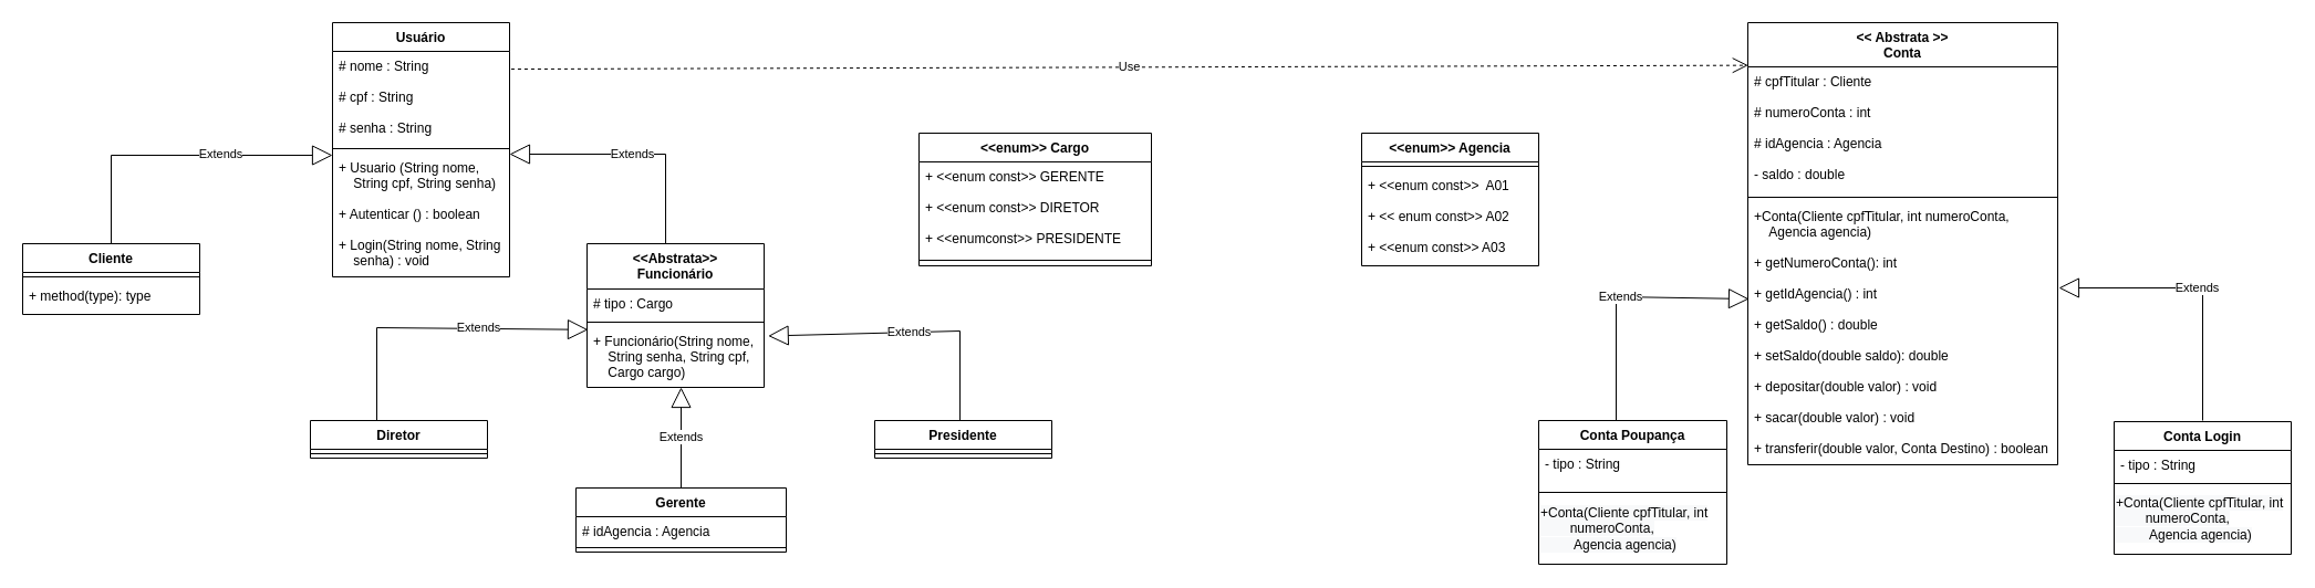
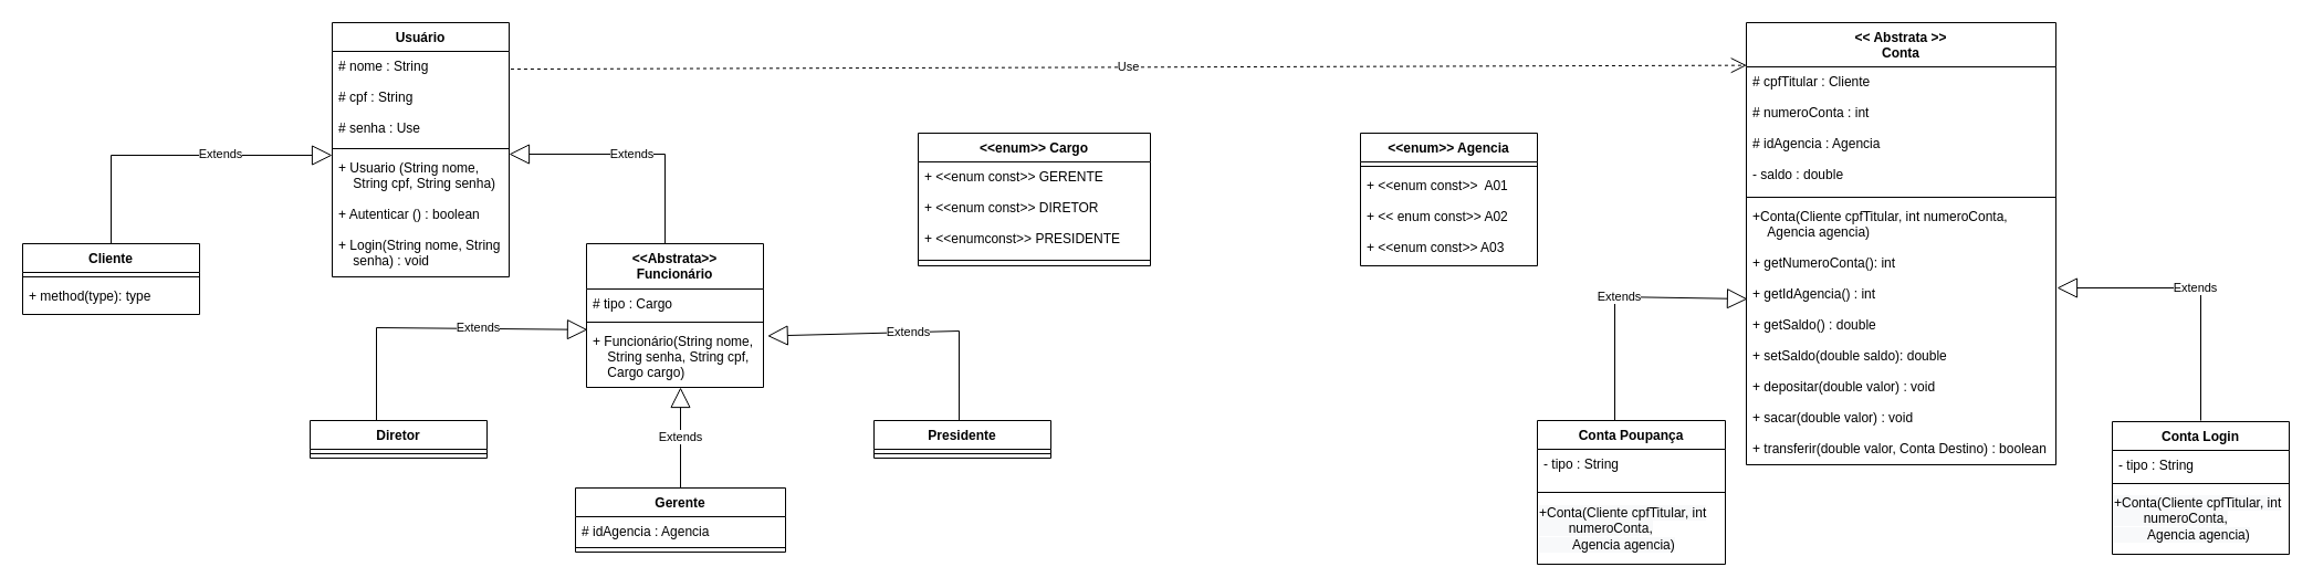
  <mxCell id="0" />
  <mxCell id="1" parent="0" />
  <mxCell id="2" value="Usuário" style="swimlane;fontStyle=1;align=center;verticalAlign=top;childLayout=stackLayout;horizontal=1;startSize=26;horizontalStack=0;resizeParent=1;resizeParentMax=0;resizeLast=0;collapsible=1;marginBottom=0;" parent="1" vertex="1"><mxGeometry x="300" y="20" width="160" height="230" as="geometry" /></mxCell>
- <mxCell id="3" value="# nome : String&#10;&#10;# cpf : String&#10;&#10;# senha : String" style="text;strokeColor=none;fillColor=none;align=left;verticalAlign=top;spacingLeft=4;spacingRight=4;overflow=hidden;rotatable=0;points=[[0,0.5],[1,0.5]];portConstraint=eastwest;" parent="2" vertex="1"><mxGeometry y="26" width="160" height="84" as="geometry" /></mxCell>
+ <mxCell id="3" value="# nome : String&#10;&#10;# cpf : String&#10;&#10;# senha : Use" style="text;strokeColor=none;fillColor=none;align=left;verticalAlign=top;spacingLeft=4;spacingRight=4;overflow=hidden;rotatable=0;points=[[0,0.5],[1,0.5]];portConstraint=eastwest;" parent="2" vertex="1"><mxGeometry y="26" width="160" height="84" as="geometry" /></mxCell>
  <mxCell id="4" value="" style="line;strokeWidth=1;fillColor=none;align=left;verticalAlign=middle;spacingTop=-1;spacingLeft=3;spacingRight=3;rotatable=0;labelPosition=right;points=[];portConstraint=eastwest;" parent="2" vertex="1"><mxGeometry y="110" width="160" height="8" as="geometry" /></mxCell>
  <mxCell id="5" value="+ Usuario (String nome, &#10;    String cpf, String senha)&#10;&#10;+ Autenticar () : boolean&#10;&#10;+ Login(String nome, String&#10;    senha) : void" style="text;strokeColor=none;fillColor=none;align=left;verticalAlign=top;spacingLeft=4;spacingRight=4;overflow=hidden;rotatable=0;points=[[0,0.5],[1,0.5]];portConstraint=eastwest;" parent="2" vertex="1"><mxGeometry y="118" width="160" height="112" as="geometry" /></mxCell>
  <mxCell id="6" value="Cliente&#10;" style="swimlane;fontStyle=1;align=center;verticalAlign=top;childLayout=stackLayout;horizontal=1;startSize=26;horizontalStack=0;resizeParent=1;resizeParentMax=0;resizeLast=0;collapsible=1;marginBottom=0;" parent="1" vertex="1"><mxGeometry x="20" y="220" width="160" height="64" as="geometry" /></mxCell>
  <mxCell id="7" value="" style="line;strokeWidth=1;fillColor=none;align=left;verticalAlign=middle;spacingTop=-1;spacingLeft=3;spacingRight=3;rotatable=0;labelPosition=right;points=[];portConstraint=eastwest;" parent="6" vertex="1"><mxGeometry y="26" width="160" height="8" as="geometry" /></mxCell>
  <mxCell id="8" value="+ method(type): type" style="text;strokeColor=none;fillColor=none;align=left;verticalAlign=top;spacingLeft=4;spacingRight=4;overflow=hidden;rotatable=0;points=[[0,0.5],[1,0.5]];portConstraint=eastwest;" parent="6" vertex="1"><mxGeometry y="34" width="160" height="30" as="geometry" /></mxCell>
  <mxCell id="9" value="&lt;&lt;Abstrata&gt;&gt; &#10;Funcionário" style="swimlane;fontStyle=1;align=center;verticalAlign=top;childLayout=stackLayout;horizontal=1;startSize=41;horizontalStack=0;resizeParent=1;resizeParentMax=0;resizeLast=0;collapsible=1;marginBottom=0;" parent="1" vertex="1"><mxGeometry x="530" y="220" width="160" height="130" as="geometry" /></mxCell>
  <mxCell id="10" value="# tipo : Cargo" style="text;strokeColor=none;fillColor=none;align=left;verticalAlign=top;spacingLeft=4;spacingRight=4;overflow=hidden;rotatable=0;points=[[0,0.5],[1,0.5]];portConstraint=eastwest;" parent="9" vertex="1"><mxGeometry y="41" width="160" height="26" as="geometry" /></mxCell>
  <mxCell id="11" value="" style="line;strokeWidth=1;fillColor=none;align=left;verticalAlign=middle;spacingTop=-1;spacingLeft=3;spacingRight=3;rotatable=0;labelPosition=right;points=[];portConstraint=eastwest;" parent="9" vertex="1"><mxGeometry y="67" width="160" height="8" as="geometry" /></mxCell>
  <mxCell id="12" value="+ Funcionário(String nome,&#10;    String senha, String cpf,&#10;    Cargo cargo)" style="text;strokeColor=none;fillColor=none;align=left;verticalAlign=top;spacingLeft=4;spacingRight=4;overflow=hidden;rotatable=0;points=[[0,0.5],[1,0.5]];portConstraint=eastwest;" parent="9" vertex="1"><mxGeometry y="75" width="160" height="55" as="geometry" /></mxCell>
  <mxCell id="13" value="Extends" style="endArrow=block;endSize=16;endFill=0;html=1;rounded=0;exitX=0.5;exitY=0;exitDx=0;exitDy=0;" parent="1" source="6" edge="1"><mxGeometry x="0.28" y="1" width="160" relative="1" as="geometry"><mxPoint x="310" y="230" as="sourcePoint" /><mxPoint x="300" y="140" as="targetPoint" /><Array as="points"><mxPoint x="100" y="140" /></Array><mxPoint as="offset" /></mxGeometry></mxCell>
  <mxCell id="14" value="Extends" style="endArrow=block;endSize=16;endFill=0;html=1;rounded=0;exitX=0.444;exitY=0;exitDx=0;exitDy=0;exitPerimeter=0;" parent="1" source="9" edge="1"><mxGeometry width="160" relative="1" as="geometry"><mxPoint x="600" y="210" as="sourcePoint" /><mxPoint x="460" y="139" as="targetPoint" /><Array as="points"><mxPoint x="601" y="139" /></Array></mxGeometry></mxCell>
  <mxCell id="15" value="Diretor" style="swimlane;fontStyle=1;align=center;verticalAlign=top;childLayout=stackLayout;horizontal=1;startSize=26;horizontalStack=0;resizeParent=1;resizeParentMax=0;resizeLast=0;collapsible=1;marginBottom=0;" parent="1" vertex="1"><mxGeometry x="280" y="380" width="160" height="34" as="geometry" /></mxCell>
  <mxCell id="16" value="" style="line;strokeWidth=1;fillColor=none;align=left;verticalAlign=middle;spacingTop=-1;spacingLeft=3;spacingRight=3;rotatable=0;labelPosition=right;points=[];portConstraint=eastwest;" parent="15" vertex="1"><mxGeometry y="26" width="160" height="8" as="geometry" /></mxCell>
  <mxCell id="17" value="Gerente" style="swimlane;fontStyle=1;align=center;verticalAlign=top;childLayout=stackLayout;horizontal=1;startSize=26;horizontalStack=0;resizeParent=1;resizeParentMax=0;resizeLast=0;collapsible=1;marginBottom=0;" parent="1" vertex="1"><mxGeometry x="520" y="441" width="190" height="58" as="geometry" /></mxCell>
  <mxCell id="18" value="# idAgencia : Agencia" style="text;strokeColor=none;fillColor=none;align=left;verticalAlign=top;spacingLeft=4;spacingRight=4;overflow=hidden;rotatable=0;points=[[0,0.5],[1,0.5]];portConstraint=eastwest;" parent="17" vertex="1"><mxGeometry y="26" width="190" height="24" as="geometry" /></mxCell>
  <mxCell id="19" value="" style="line;strokeWidth=1;fillColor=none;align=left;verticalAlign=middle;spacingTop=-1;spacingLeft=3;spacingRight=3;rotatable=0;labelPosition=right;points=[];portConstraint=eastwest;" parent="17" vertex="1"><mxGeometry y="50" width="190" height="8" as="geometry" /></mxCell>
  <mxCell id="20" value="Presidente" style="swimlane;fontStyle=1;align=center;verticalAlign=top;childLayout=stackLayout;horizontal=1;startSize=26;horizontalStack=0;resizeParent=1;resizeParentMax=0;resizeLast=0;collapsible=1;marginBottom=0;" parent="1" vertex="1"><mxGeometry x="790" y="380" width="160" height="34" as="geometry" /></mxCell>
  <mxCell id="21" value="" style="line;strokeWidth=1;fillColor=none;align=left;verticalAlign=middle;spacingTop=-1;spacingLeft=3;spacingRight=3;rotatable=0;labelPosition=right;points=[];portConstraint=eastwest;" parent="20" vertex="1"><mxGeometry y="26" width="160" height="8" as="geometry" /></mxCell>
  <mxCell id="22" value="Extends" style="endArrow=block;endSize=16;endFill=0;html=1;rounded=0;exitX=0.5;exitY=0;exitDx=0;exitDy=0;entryX=0.006;entryY=0.051;entryDx=0;entryDy=0;entryPerimeter=0;" parent="1" target="12" edge="1"><mxGeometry x="0.28" y="1" width="160" relative="1" as="geometry"><mxPoint x="340" y="380" as="sourcePoint" /><mxPoint x="520" y="300" as="targetPoint" /><Array as="points"><mxPoint x="340" y="296" /></Array><mxPoint as="offset" /></mxGeometry></mxCell>
  <mxCell id="23" value="Extends" style="endArrow=block;endSize=16;endFill=0;html=1;rounded=0;entryX=1.023;entryY=0.154;entryDx=0;entryDy=0;exitX=0.444;exitY=0;exitDx=0;exitDy=0;exitPerimeter=0;entryPerimeter=0;" parent="1" target="12" edge="1"><mxGeometry width="160" relative="1" as="geometry"><mxPoint x="867.04" y="380" as="sourcePoint" /><mxPoint x="726" y="299" as="targetPoint" /><Array as="points"><mxPoint x="867" y="299" /></Array></mxGeometry></mxCell>
  <mxCell id="24" value="Extends" style="endArrow=block;endSize=16;endFill=0;html=1;rounded=0;exitX=0.5;exitY=0;exitDx=0;exitDy=0;" parent="1" source="17" edge="1"><mxGeometry width="160" relative="1" as="geometry"><mxPoint x="535" y="360" as="sourcePoint" /><mxPoint x="615" y="350" as="targetPoint" /></mxGeometry></mxCell>
  <mxCell id="25" value="&lt;&lt; Abstrata &gt;&gt; &#10;Conta" style="swimlane;fontStyle=1;align=center;verticalAlign=top;childLayout=stackLayout;horizontal=1;startSize=40;horizontalStack=0;resizeParent=1;resizeParentMax=0;resizeLast=0;collapsible=1;marginBottom=0;" parent="1" vertex="1"><mxGeometry x="1579" y="20" width="280" height="400" as="geometry" /></mxCell>
  <mxCell id="26" value="# cpfTitular : Cliente&#10;&#10;# numeroConta : int&#10;&#10;# idAgencia : Agencia&#10;&#10;- saldo : double" style="text;strokeColor=none;fillColor=none;align=left;verticalAlign=top;spacingLeft=4;spacingRight=4;overflow=hidden;rotatable=0;points=[[0,0.5],[1,0.5]];portConstraint=eastwest;" parent="25" vertex="1"><mxGeometry y="40" width="280" height="114" as="geometry" /></mxCell>
  <mxCell id="27" value="" style="line;strokeWidth=1;fillColor=none;align=left;verticalAlign=middle;spacingTop=-1;spacingLeft=3;spacingRight=3;rotatable=0;labelPosition=right;points=[];portConstraint=eastwest;" parent="25" vertex="1"><mxGeometry y="154" width="280" height="8" as="geometry" /></mxCell>
  <mxCell id="28" value="+Conta(Cliente cpfTitular, int numeroConta, &#10;    Agencia agencia)&#10;&#10;+ getNumeroConta(): int&#10;&#10;+ getIdAgencia() : int&#10;&#10;+ getSaldo() : double&#10;&#10;+ setSaldo(double saldo): double&#10;&#10;+ depositar(double valor) : void&#10;&#10;+ sacar(double valor) : void&#10;&#10;+ transferir(double valor, Conta Destino) : boolean" style="text;strokeColor=none;fillColor=none;align=left;verticalAlign=top;spacingLeft=4;spacingRight=4;overflow=hidden;rotatable=0;points=[[0,0.5],[1,0.5]];portConstraint=eastwest;" parent="25" vertex="1"><mxGeometry y="162" width="280" height="238" as="geometry" /></mxCell>
  <mxCell id="29" value="Conta Login" style="swimlane;fontStyle=1;align=center;verticalAlign=top;childLayout=stackLayout;horizontal=1;startSize=26;horizontalStack=0;resizeParent=1;resizeParentMax=0;resizeLast=0;collapsible=1;marginBottom=0;" parent="1" vertex="1"><mxGeometry x="1910" y="381" width="160" height="120" as="geometry" /></mxCell>
  <mxCell id="30" value="- tipo : String" style="text;strokeColor=none;fillColor=none;align=left;verticalAlign=top;spacingLeft=4;spacingRight=4;overflow=hidden;rotatable=0;points=[[0,0.5],[1,0.5]];portConstraint=eastwest;" parent="29" vertex="1"><mxGeometry y="26" width="160" height="26" as="geometry" /></mxCell>
  <mxCell id="31" value="" style="line;strokeWidth=1;fillColor=none;align=left;verticalAlign=middle;spacingTop=-1;spacingLeft=3;spacingRight=3;rotatable=0;labelPosition=right;points=[];portConstraint=eastwest;" parent="29" vertex="1"><mxGeometry y="52" width="160" height="8" as="geometry" /></mxCell>
  <mxCell id="32" value="&lt;span style=&quot;color: rgb(0 , 0 , 0) ; font-family: &amp;#34;helvetica&amp;#34; ; font-size: 12px ; font-style: normal ; font-weight: 400 ; letter-spacing: normal ; text-align: left ; text-indent: 0px ; text-transform: none ; word-spacing: 0px ; background-color: rgb(248 , 249 , 250) ; display: inline ; float: none&quot;&gt;+Conta(Cliente cpfTitular, int &lt;span style=&quot;white-space: pre&quot;&gt;&#09;&lt;/span&gt;numeroConta,&lt;/span&gt;&lt;br style=&quot;padding: 0px ; margin: 0px ; color: rgb(0 , 0 , 0) ; font-family: &amp;#34;helvetica&amp;#34; ; font-size: 12px ; font-style: normal ; font-weight: 400 ; letter-spacing: normal ; text-align: left ; text-indent: 0px ; text-transform: none ; word-spacing: 0px ; background-color: rgb(248 , 249 , 250)&quot;&gt;&lt;span style=&quot;padding: 0px ; margin: 0px ; color: rgb(0 , 0 , 0) ; font-family: &amp;#34;helvetica&amp;#34; ; font-size: 12px ; font-style: normal ; font-weight: 400 ; letter-spacing: normal ; text-align: left ; text-indent: 0px ; text-transform: none ; word-spacing: 0px ; background-color: rgb(248 , 249 , 250)&quot;&gt;&amp;nbsp;&amp;nbsp;&amp;nbsp;&lt;span style=&quot;white-space: pre&quot;&gt;&#09;&lt;/span&gt;&amp;nbsp;&lt;/span&gt;&lt;span style=&quot;color: rgb(0 , 0 , 0) ; font-family: &amp;#34;helvetica&amp;#34; ; font-size: 12px ; font-style: normal ; font-weight: 400 ; letter-spacing: normal ; text-align: left ; text-indent: 0px ; text-transform: none ; word-spacing: 0px ; background-color: rgb(248 , 249 , 250) ; display: inline ; float: none&quot;&gt;Agencia agencia)&lt;/span&gt;" style="text;whiteSpace=wrap;html=1;" parent="29" vertex="1"><mxGeometry y="60" width="160" height="60" as="geometry" /></mxCell>
  <mxCell id="33" value="Conta Poupança" style="swimlane;fontStyle=1;align=center;verticalAlign=top;childLayout=stackLayout;horizontal=1;startSize=26;horizontalStack=0;resizeParent=1;resizeParentMax=0;resizeLast=0;collapsible=1;marginBottom=0;" parent="1" vertex="1"><mxGeometry x="1390" y="380" width="170" height="130" as="geometry" /></mxCell>
  <mxCell id="34" value="- tipo : String" style="text;strokeColor=none;fillColor=none;align=left;verticalAlign=top;spacingLeft=4;spacingRight=4;overflow=hidden;rotatable=0;points=[[0,0.5],[1,0.5]];portConstraint=eastwest;" parent="33" vertex="1"><mxGeometry y="26" width="170" height="34" as="geometry" /></mxCell>
  <mxCell id="35" value="" style="line;strokeWidth=1;fillColor=none;align=left;verticalAlign=middle;spacingTop=-1;spacingLeft=3;spacingRight=3;rotatable=0;labelPosition=right;points=[];portConstraint=eastwest;" parent="33" vertex="1"><mxGeometry y="60" width="170" height="10" as="geometry" /></mxCell>
  <mxCell id="36" value="&lt;span style=&quot;color: rgb(0 , 0 , 0) ; font-family: &amp;#34;helvetica&amp;#34; ; font-size: 12px ; font-style: normal ; font-weight: 400 ; letter-spacing: normal ; text-align: left ; text-indent: 0px ; text-transform: none ; word-spacing: 0px ; background-color: rgb(248 , 249 , 250) ; display: inline ; float: none&quot;&gt;+Conta(Cliente cpfTitular, int &lt;span style=&quot;white-space: pre&quot;&gt;&#09;&lt;/span&gt;numeroConta,&lt;/span&gt;&lt;br style=&quot;padding: 0px ; margin: 0px ; color: rgb(0 , 0 , 0) ; font-family: &amp;#34;helvetica&amp;#34; ; font-size: 12px ; font-style: normal ; font-weight: 400 ; letter-spacing: normal ; text-align: left ; text-indent: 0px ; text-transform: none ; word-spacing: 0px ; background-color: rgb(248 , 249 , 250)&quot;&gt;&lt;span style=&quot;padding: 0px ; margin: 0px ; color: rgb(0 , 0 , 0) ; font-family: &amp;#34;helvetica&amp;#34; ; font-size: 12px ; font-style: normal ; font-weight: 400 ; letter-spacing: normal ; text-align: left ; text-indent: 0px ; text-transform: none ; word-spacing: 0px ; background-color: rgb(248 , 249 , 250)&quot;&gt;&amp;nbsp;&amp;nbsp;&amp;nbsp;&lt;span style=&quot;white-space: pre&quot;&gt;&#09;&lt;/span&gt;&amp;nbsp;&lt;/span&gt;&lt;span style=&quot;color: rgb(0 , 0 , 0) ; font-family: &amp;#34;helvetica&amp;#34; ; font-size: 12px ; font-style: normal ; font-weight: 400 ; letter-spacing: normal ; text-align: left ; text-indent: 0px ; text-transform: none ; word-spacing: 0px ; background-color: rgb(248 , 249 , 250) ; display: inline ; float: none&quot;&gt;Agencia agencia)&lt;/span&gt;" style="text;whiteSpace=wrap;html=1;" parent="33" vertex="1"><mxGeometry y="70" width="170" height="60" as="geometry" /></mxCell>
  <mxCell id="37" value="Extends" style="endArrow=block;endSize=16;endFill=0;html=1;rounded=0;" parent="1" edge="1"><mxGeometry width="160" relative="1" as="geometry"><mxPoint x="1990" y="380" as="sourcePoint" /><mxPoint x="1860" y="260" as="targetPoint" /><Array as="points"><mxPoint x="1990" y="260" /></Array></mxGeometry></mxCell>
  <mxCell id="38" value="Extends" style="endArrow=block;endSize=16;endFill=0;html=1;rounded=0;" parent="1" edge="1"><mxGeometry width="160" relative="1" as="geometry"><mxPoint x="1460" y="380" as="sourcePoint" /><mxPoint x="1580" y="270" as="targetPoint" /><Array as="points"><mxPoint x="1460" y="268" /></Array></mxGeometry></mxCell>
  <mxCell id="39" value="&lt;&lt;enum&gt;&gt; Cargo" style="swimlane;fontStyle=1;align=center;verticalAlign=top;childLayout=stackLayout;horizontal=1;startSize=26;horizontalStack=0;resizeParent=1;resizeParentMax=0;resizeLast=0;collapsible=1;marginBottom=0;" parent="1" vertex="1"><mxGeometry x="830" y="120" width="210" height="120" as="geometry" /></mxCell>
  <mxCell id="40" value="+ &lt;&lt;enum const&gt;&gt; GERENTE&#10;&#10;+ &lt;&lt;enum const&gt;&gt; DIRETOR&#10;&#10;+ &lt;&lt;enumconst&gt;&gt; PRESIDENTE" style="text;strokeColor=none;fillColor=none;align=left;verticalAlign=top;spacingLeft=4;spacingRight=4;overflow=hidden;rotatable=0;points=[[0,0.5],[1,0.5]];portConstraint=eastwest;" parent="39" vertex="1"><mxGeometry y="26" width="210" height="84" as="geometry" /></mxCell>
  <mxCell id="41" value="" style="line;strokeWidth=1;fillColor=none;align=left;verticalAlign=middle;spacingTop=-1;spacingLeft=3;spacingRight=3;rotatable=0;labelPosition=right;points=[];portConstraint=eastwest;" parent="39" vertex="1"><mxGeometry y="110" width="210" height="10" as="geometry" /></mxCell>
  <mxCell id="42" value="&lt;&lt;enum&gt;&gt; Agencia" style="swimlane;fontStyle=1;align=center;verticalAlign=top;childLayout=stackLayout;horizontal=1;startSize=26;horizontalStack=0;resizeParent=1;resizeParentMax=0;resizeLast=0;collapsible=1;marginBottom=0;" parent="1" vertex="1"><mxGeometry x="1230" y="120" width="160" height="120" as="geometry" /></mxCell>
  <mxCell id="43" value="" style="line;strokeWidth=1;fillColor=none;align=left;verticalAlign=middle;spacingTop=-1;spacingLeft=3;spacingRight=3;rotatable=0;labelPosition=right;points=[];portConstraint=eastwest;" parent="42" vertex="1"><mxGeometry y="26" width="160" height="8" as="geometry" /></mxCell>
  <mxCell id="44" value="+ &lt;&lt;enum const&gt;&gt;  A01&#10;&#10;+ &lt;&lt; enum const&gt;&gt; A02&#10;&#10;+ &lt;&lt;enum const&gt;&gt; A03" style="text;strokeColor=none;fillColor=none;align=left;verticalAlign=top;spacingLeft=4;spacingRight=4;overflow=hidden;rotatable=0;points=[[0,0.5],[1,0.5]];portConstraint=eastwest;" parent="42" vertex="1"><mxGeometry y="34" width="160" height="86" as="geometry" /></mxCell>
  <mxCell id="45" value="Use" style="endArrow=open;endSize=12;dashed=1;html=1;rounded=0;exitX=1.009;exitY=0.191;exitDx=0;exitDy=0;exitPerimeter=0;entryX=0.001;entryY=-0.012;entryDx=0;entryDy=0;entryPerimeter=0;" edge="1" parent="1" source="3" target="26"><mxGeometry width="160" relative="1" as="geometry"><mxPoint x="850" y="60" as="sourcePoint" /><mxPoint x="1220" y="60" as="targetPoint" /></mxGeometry></mxCell>
